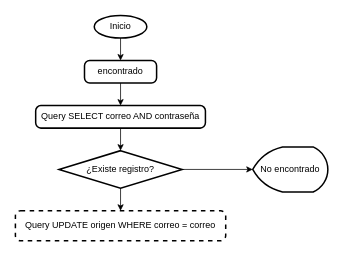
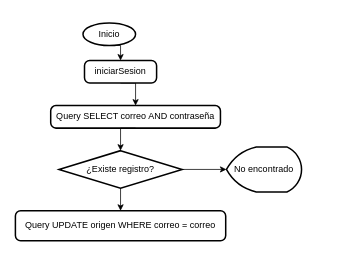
  <mxCell id="0" />
  <mxCell id="1" parent="0" />
  <mxCell id="2" style="edgeStyle=orthogonalEdgeStyle;rounded=0;orthogonalLoop=1;jettySize=auto;html=1;exitX=0.5;exitY=1;exitDx=0;exitDy=0;exitPerimeter=0;entryX=0.5;entryY=0;entryDx=0;entryDy=0;" edge="1" parent="1" source="3" target="5"><mxGeometry relative="1" as="geometry" /></mxCell>
- <mxCell id="3" value="Inicio" style="strokeWidth=2;html=1;shape=mxgraph.flowchart.start_1;whiteSpace=wrap;" vertex="1" parent="1"><mxGeometry x="125" y="20" width="70" height="30" as="geometry" /></mxCell>
+ <mxCell id="3" value="Inicio" style="strokeWidth=2;html=1;shape=mxgraph.flowchart.start_1;whiteSpace=wrap;" vertex="1" parent="1"><mxGeometry x="110" y="30" width="70" height="30" as="geometry" /></mxCell>
  <mxCell id="4" style="edgeStyle=orthogonalEdgeStyle;rounded=0;orthogonalLoop=1;jettySize=auto;html=1;exitX=0.5;exitY=1;exitDx=0;exitDy=0;entryX=0.5;entryY=0;entryDx=0;entryDy=0;" edge="1" parent="1" source="5" target="6"><mxGeometry relative="1" as="geometry" /></mxCell>
- <mxCell id="5" value="encontrado" style="rounded=1;whiteSpace=wrap;html=1;absoluteArcSize=1;arcSize=14;strokeWidth=2;" vertex="1" parent="1"><mxGeometry x="112" y="80" width="96" height="30" as="geometry" /></mxCell>
- <mxCell id="6" value="Query SELECT correo AND contraseña" style="rounded=1;whiteSpace=wrap;html=1;absoluteArcSize=1;arcSize=14;strokeWidth=2;" vertex="1" parent="1"><mxGeometry x="47" y="140" width="226" height="30" as="geometry" /></mxCell>
+ <mxCell id="5" value="iniciarSesion" style="rounded=1;whiteSpace=wrap;html=1;absoluteArcSize=1;arcSize=14;strokeWidth=2;" vertex="1" parent="1"><mxGeometry x="112" y="80" width="96" height="30" as="geometry" /></mxCell>
+ <mxCell id="6" value="Query SELECT correo AND contraseña" style="rounded=1;whiteSpace=wrap;html=1;absoluteArcSize=1;arcSize=14;strokeWidth=2;" vertex="1" parent="1"><mxGeometry x="67" y="140" width="226" height="30" as="geometry" /></mxCell>
  <mxCell id="7" style="edgeStyle=orthogonalEdgeStyle;rounded=0;orthogonalLoop=1;jettySize=auto;html=1;exitX=0.5;exitY=1;exitDx=0;exitDy=0;exitPerimeter=0;entryX=0.5;entryY=0;entryDx=0;entryDy=0;" edge="1" parent="1" source="8" target="10"><mxGeometry relative="1" as="geometry" /></mxCell>
  <mxCell id="8" value="¿Existe registro?" style="strokeWidth=2;html=1;shape=mxgraph.flowchart.decision;whiteSpace=wrap;" vertex="1" parent="1"><mxGeometry x="78" y="200" width="164" height="50" as="geometry" /></mxCell>
- <mxCell id="9" value="No encontrado" style="strokeWidth=2;html=1;shape=mxgraph.flowchart.display;whiteSpace=wrap;" vertex="1" parent="1"><mxGeometry x="336" y="195" width="100" height="60" as="geometry" /></mxCell>
- <mxCell id="10" value="Query UPDATE origen WHERE correo = correo" style="rounded=1;whiteSpace=wrap;html=1;absoluteArcSize=1;arcSize=14;strokeWidth=2;dashed=1;" vertex="1" parent="1"><mxGeometry x="20" y="280" width="280" height="40" as="geometry" /></mxCell>
+ <mxCell id="9" value="No encontrado" style="strokeWidth=2;html=1;shape=mxgraph.flowchart.display;whiteSpace=wrap;" vertex="1" parent="1"><mxGeometry x="301" y="195" width="100" height="60" as="geometry" /></mxCell>
+ <mxCell id="10" value="Query UPDATE origen WHERE correo = correo" style="rounded=1;whiteSpace=wrap;html=1;absoluteArcSize=1;arcSize=14;strokeWidth=2;" vertex="1" parent="1"><mxGeometry x="20" y="280" width="280" height="40" as="geometry" /></mxCell>
  <mxCell id="11" style="edgeStyle=orthogonalEdgeStyle;rounded=0;orthogonalLoop=1;jettySize=auto;html=1;exitX=0.5;exitY=1;exitDx=0;exitDy=0;entryX=0.5;entryY=0;entryDx=0;entryDy=0;entryPerimeter=0;" edge="1" parent="1" source="6" target="8"><mxGeometry relative="1" as="geometry" /></mxCell>
  <mxCell id="12" style="edgeStyle=orthogonalEdgeStyle;rounded=0;orthogonalLoop=1;jettySize=auto;html=1;exitX=1;exitY=0.5;exitDx=0;exitDy=0;exitPerimeter=0;entryX=0;entryY=0.5;entryDx=0;entryDy=0;entryPerimeter=0;" edge="1" parent="1" source="8" target="9"><mxGeometry relative="1" as="geometry" /></mxCell>
